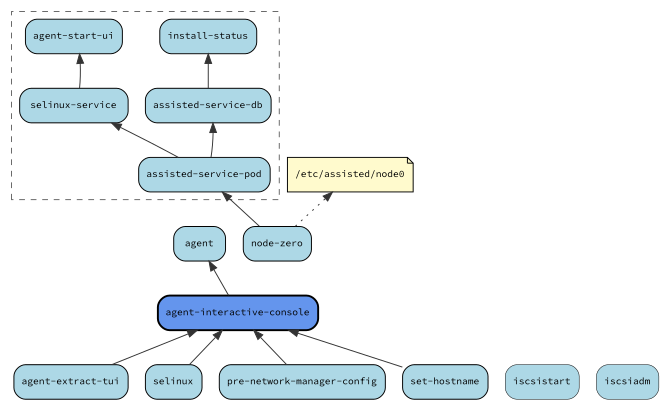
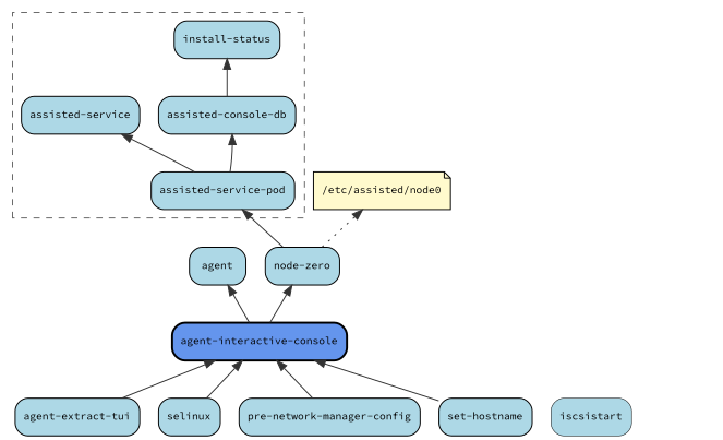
  digraph {
    fontname="Source Code Pro"
    rankdir=BT
    node [fillcolor="#ADD8E6" fontname="Source Code Pro" fontsize=10 penwidth=1 shape=box style="rounded,filled"]
    edge [color="#333333" fontname="Source Code Pro"]
    n1 [label="agent-extract-tui"]
    n2 [label=selinux]
    n3 [label="pre-network-manager-config"]
    n4 [label="set-hostname"]
    n5 [label=iscsistart penwidth=0.5]
-   n6 [label=iscsiadm penwidth=0.5]
    n7 [label=agent]
    n8 [label="node-zero"]
    n9 [fillcolor="#6495ED" label="agent-interactive-console" penwidth=2]
    n10 [label="assisted-service-pod"]
-   n11 [label="selinux-service"]
-   n12 [label="assisted-service-db"]
-   n13 [label="agent-start-ui"]
+   n11 [label="assisted-service"]
+   n12 [label="assisted-console-db"]
    n14 [label="install-status"]
    n15 [fillcolor="#FFFACD" label="/etc/assisted/node0" shape=note]
    subgraph sub_1 {
      n1
      n2
      n3
      n4
      n5
-     n6
    }
    subgraph sub_2 {
      rank=same
      n7
      n8
    }
    subgraph sub_3 {
      rank=same
      n1
      n2
      n3
      n4
      n5
-     n6
    }
    subgraph sub_4 {
      rank=same
      n9
    }
    subgraph cluster_5 {
      color="#666666"
      fillcolor="#FFFFFF"
      style=dashed
      n10
      n11
      n12
-     n13
      n14
    }
    n1 -> n9
    n2 -> n9
    n3 -> n9
    n4 -> n9
    n8 -> n10
    n8 -> n15 [style=dotted]
    n9 -> n7
+   n9 -> n8
    n10 -> n11 [style=invis]
    n10 -> n11 [constraint=false]
    n10 -> n12 [style=invis]
    n10 -> n12 [constraint=false]
-   n11 -> n13 [style=invis]
-   n11 -> n13
    n12 -> n14
  }
